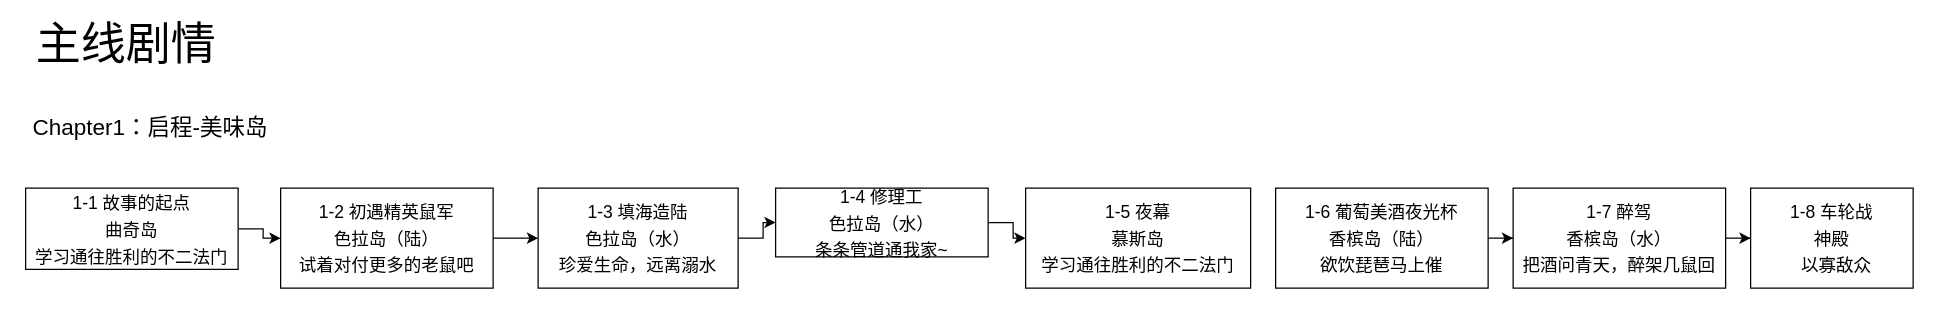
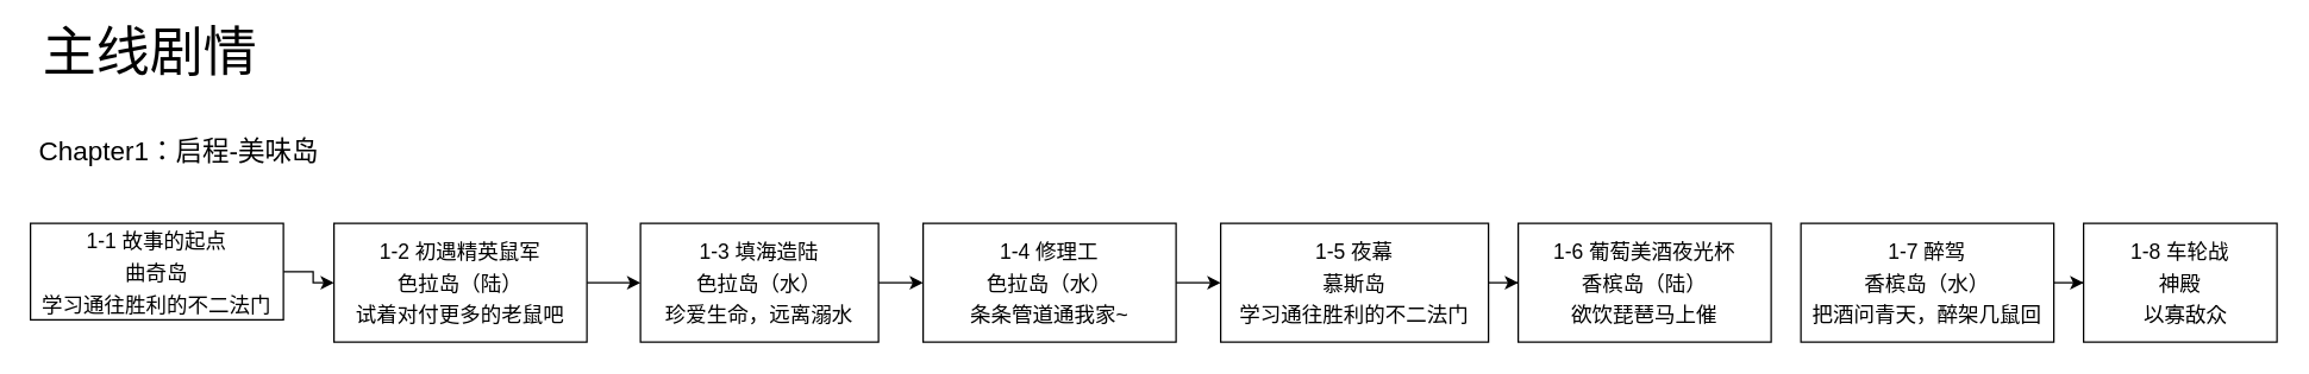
  <mxCell id="0" />
  <mxCell id="1" parent="0" />
  <mxCell id="2" value="&lt;font style=&quot;font-size: 36px&quot;&gt;主线剧情&lt;/font&gt;" style="text;html=1;align=center;verticalAlign=middle;resizable=0;points=[];autosize=1;strokeColor=none;fillColor=none;" vertex="1" parent="1"><mxGeometry x="20" y="20" width="160" height="30" as="geometry" /></mxCell>
  <mxCell id="3" value="&lt;font style=&quot;font-size: 18px&quot;&gt;Chapter1：启程-美味岛&lt;/font&gt;" style="text;html=1;strokeColor=none;fillColor=none;align=center;verticalAlign=middle;whiteSpace=wrap;rounded=0;fontSize=36;" vertex="1" parent="1"><mxGeometry x="20" y="80" width="200" height="30" as="geometry" /></mxCell>
  <mxCell id="4" style="edgeStyle=orthogonalEdgeStyle;rounded=0;orthogonalLoop=1;jettySize=auto;html=1;fontSize=14;" edge="1" parent="1" source="5" target="7"><mxGeometry relative="1" as="geometry" /></mxCell>
  <mxCell id="5" value="&lt;font style=&quot;font-size: 14px&quot;&gt;1-1 故事的起点&lt;br&gt;曲奇岛&lt;br&gt;学习通往胜利的不二法门&lt;br&gt;&lt;/font&gt;" style="rounded=0;whiteSpace=wrap;html=1;fontSize=18;" vertex="1" parent="1"><mxGeometry x="20" y="150" width="170" height="65" as="geometry" /></mxCell>
  <mxCell id="6" style="edgeStyle=orthogonalEdgeStyle;rounded=0;orthogonalLoop=1;jettySize=auto;html=1;entryX=0;entryY=0.5;entryDx=0;entryDy=0;fontSize=14;" edge="1" parent="1" source="7" target="9"><mxGeometry relative="1" as="geometry" /></mxCell>
  <mxCell id="7" value="&lt;font style=&quot;font-size: 14px&quot;&gt;1-2 初遇精英鼠军&lt;br&gt;色拉岛（陆）&lt;br&gt;试着对付更多的老鼠吧&lt;br&gt;&lt;/font&gt;" style="rounded=0;whiteSpace=wrap;html=1;fontSize=18;" vertex="1" parent="1"><mxGeometry x="224" y="150" width="170" height="80" as="geometry" /></mxCell>
  <mxCell id="8" style="edgeStyle=orthogonalEdgeStyle;rounded=0;orthogonalLoop=1;jettySize=auto;html=1;entryX=0;entryY=0.5;entryDx=0;entryDy=0;fontSize=14;" edge="1" parent="1" source="9" target="11"><mxGeometry relative="1" as="geometry" /></mxCell>
  <mxCell id="9" value="&lt;font style=&quot;font-size: 14px&quot;&gt;1-3 填海造陆&lt;br&gt;色拉岛（水）&lt;br&gt;珍爱生命，远离溺水&lt;br&gt;&lt;/font&gt;" style="rounded=0;whiteSpace=wrap;html=1;fontSize=18;" vertex="1" parent="1"><mxGeometry x="430" y="150" width="160" height="80" as="geometry" /></mxCell>
  <mxCell id="10" style="edgeStyle=orthogonalEdgeStyle;rounded=0;orthogonalLoop=1;jettySize=auto;html=1;fontSize=14;" edge="1" parent="1" source="11" target="13"><mxGeometry relative="1" as="geometry" /></mxCell>
- <mxCell id="11" value="&lt;font style=&quot;font-size: 14px&quot;&gt;1-4 修理工&lt;br&gt;色拉岛（水）&lt;br&gt;条条管道通我家~&lt;br&gt;&lt;/font&gt;" style="rounded=0;whiteSpace=wrap;html=1;fontSize=18;" vertex="1" parent="1"><mxGeometry x="620" y="150" width="170" height="55" as="geometry" /></mxCell>
+ <mxCell id="11" value="&lt;font style=&quot;font-size: 14px&quot;&gt;1-4 修理工&lt;br&gt;色拉岛（水）&lt;br&gt;条条管道通我家~&lt;br&gt;&lt;/font&gt;" style="rounded=0;whiteSpace=wrap;html=1;fontSize=18;" vertex="1" parent="1"><mxGeometry x="620" y="150" width="170" height="80" as="geometry" /></mxCell>
+ <mxCell id="12" style="edgeStyle=orthogonalEdgeStyle;rounded=0;orthogonalLoop=1;jettySize=auto;html=1;fontSize=14;" edge="1" parent="1" source="13" target="15"><mxGeometry relative="1" as="geometry" /></mxCell>
  <mxCell id="13" value="&lt;font style=&quot;font-size: 14px&quot;&gt;1-5 夜幕&lt;br&gt;慕斯岛&lt;br&gt;学习通往胜利的不二法门&lt;br&gt;&lt;/font&gt;" style="rounded=0;whiteSpace=wrap;html=1;fontSize=18;" vertex="1" parent="1"><mxGeometry x="820" y="150" width="180" height="80" as="geometry" /></mxCell>
- <mxCell id="14" style="edgeStyle=orthogonalEdgeStyle;rounded=0;orthogonalLoop=1;jettySize=auto;html=1;fontSize=14;" edge="1" parent="1" source="15" target="17"><mxGeometry relative="1" as="geometry" /></mxCell>
  <mxCell id="15" value="&lt;font style=&quot;font-size: 14px&quot;&gt;1-6&amp;nbsp;葡萄美酒夜光杯&lt;br&gt;香槟岛（陆）&lt;br&gt;欲饮琵琶马上催&lt;br&gt;&lt;/font&gt;" style="rounded=0;whiteSpace=wrap;html=1;fontSize=18;" vertex="1" parent="1"><mxGeometry x="1020" y="150" width="170" height="80" as="geometry" /></mxCell>
  <mxCell id="16" style="edgeStyle=orthogonalEdgeStyle;rounded=0;orthogonalLoop=1;jettySize=auto;html=1;fontSize=14;" edge="1" parent="1" source="17" target="18"><mxGeometry relative="1" as="geometry" /></mxCell>
  <mxCell id="17" value="&lt;font style=&quot;font-size: 14px&quot;&gt;1-7 醉驾&lt;br&gt;香槟岛（水）&lt;br&gt;把酒问青天，醉架几鼠回&lt;br&gt;&lt;/font&gt;" style="rounded=0;whiteSpace=wrap;html=1;fontSize=18;" vertex="1" parent="1"><mxGeometry x="1210" y="150" width="170" height="80" as="geometry" /></mxCell>
  <mxCell id="18" value="&lt;font style=&quot;font-size: 14px&quot;&gt;1-8 车轮战&lt;br&gt;神殿&lt;br&gt;&amp;nbsp; 以寡敌众&lt;br&gt;&lt;/font&gt;" style="rounded=0;whiteSpace=wrap;html=1;fontSize=18;" vertex="1" parent="1"><mxGeometry x="1400" y="150" width="130" height="80" as="geometry" /></mxCell>
